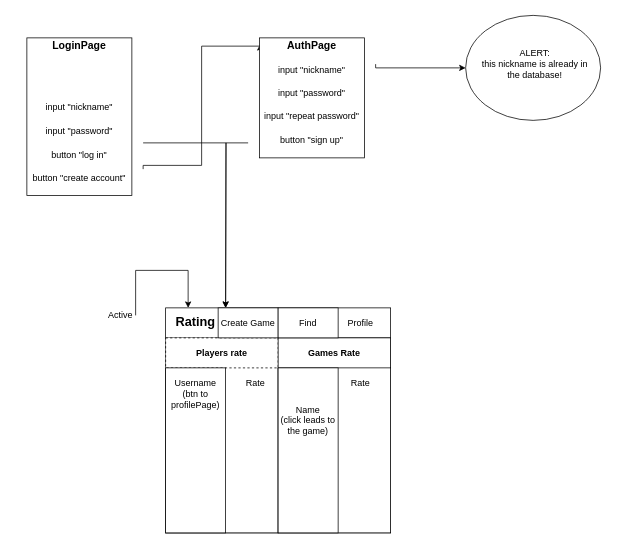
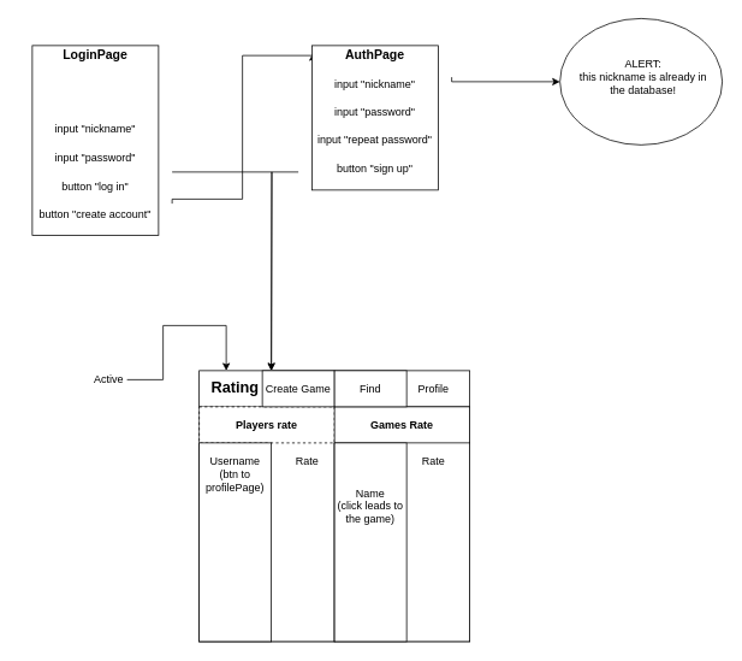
  <mxCell id="0" />
  <mxCell id="1" parent="0" />
  <mxCell id="2" value="" style="rounded=0;whiteSpace=wrap;html=1;" vertex="1" parent="1"><mxGeometry x="35" y="50" width="140" height="210" as="geometry" /></mxCell>
  <mxCell id="3" style="edgeStyle=orthogonalEdgeStyle;rounded=0;orthogonalLoop=1;jettySize=auto;html=1;exitX=1;exitY=0.75;exitDx=0;exitDy=0;entryX=0.008;entryY=0.052;entryDx=0;entryDy=0;entryPerimeter=0;" edge="1" parent="1" source="5" target="7"><mxGeometry relative="1" as="geometry"><Array as="points"><mxPoint x="190" y="220" /><mxPoint x="268" y="220" /><mxPoint x="268" y="61" /></Array></mxGeometry></mxCell>
  <mxCell id="4" style="edgeStyle=orthogonalEdgeStyle;rounded=0;orthogonalLoop=1;jettySize=auto;html=1;exitX=1;exitY=0.5;exitDx=0;exitDy=0;" edge="1" parent="1" source="5"><mxGeometry relative="1" as="geometry"><mxPoint x="300" y="410" as="targetPoint" /></mxGeometry></mxCell>
  <mxCell id="5" value="&lt;p style=&quot;line-height: 160%&quot;&gt;&lt;span&gt;input &quot;nickname&quot;&lt;/span&gt;&lt;/p&gt;&lt;p style=&quot;line-height: 160%&quot;&gt;input &quot;password&quot;&lt;/p&gt;&lt;p style=&quot;line-height: 160%&quot;&gt;button &quot;log in&quot;&lt;/p&gt;&lt;p style=&quot;line-height: 160%&quot;&gt;&lt;span&gt;button &quot;create account&quot;&lt;/span&gt;&lt;/p&gt;" style="text;html=1;strokeColor=none;fillColor=none;align=center;verticalAlign=middle;whiteSpace=wrap;rounded=0;" vertex="1" parent="1"><mxGeometry x="20" y="120" width="170" height="140" as="geometry" /></mxCell>
  <mxCell id="6" value="&lt;b&gt;&lt;font style=&quot;font-size: 14px&quot;&gt;LoginPage&lt;/font&gt;&lt;/b&gt;" style="text;html=1;strokeColor=none;fillColor=none;align=center;verticalAlign=middle;whiteSpace=wrap;rounded=0;" vertex="1" parent="1"><mxGeometry x="85" y="50" width="40" height="20" as="geometry" /></mxCell>
  <mxCell id="7" value="" style="rounded=0;whiteSpace=wrap;html=1;" vertex="1" parent="1"><mxGeometry x="345" y="50" width="140" height="160" as="geometry" /></mxCell>
  <mxCell id="8" style="edgeStyle=orthogonalEdgeStyle;rounded=0;orthogonalLoop=1;jettySize=auto;html=1;exitX=1;exitY=0;exitDx=0;exitDy=0;entryX=0;entryY=0.5;entryDx=0;entryDy=0;" edge="1" parent="1" source="10" target="12"><mxGeometry relative="1" as="geometry"><Array as="points"><mxPoint x="500" y="90" /></Array></mxGeometry></mxCell>
  <mxCell id="9" style="edgeStyle=orthogonalEdgeStyle;rounded=0;orthogonalLoop=1;jettySize=auto;html=1;exitX=0;exitY=0.75;exitDx=0;exitDy=0;" edge="1" parent="1" source="10"><mxGeometry relative="1" as="geometry"><mxPoint x="300" y="410" as="targetPoint" /></mxGeometry></mxCell>
  <mxCell id="10" value="&lt;p style=&quot;line-height: 160%&quot;&gt;&lt;span&gt;input &quot;nickname&quot;&lt;/span&gt;&lt;/p&gt;&lt;p style=&quot;line-height: 160%&quot;&gt;input &quot;password&quot;&lt;/p&gt;&lt;p style=&quot;line-height: 160%&quot;&gt;input &quot;repeat password&quot;&lt;/p&gt;&lt;p style=&quot;line-height: 160%&quot;&gt;button &quot;sign up&quot;&lt;/p&gt;&lt;p style=&quot;line-height: 160%&quot;&gt;&lt;span&gt;&amp;nbsp;&lt;/span&gt;&lt;/p&gt;" style="text;html=1;strokeColor=none;fillColor=none;align=center;verticalAlign=middle;whiteSpace=wrap;rounded=0;" vertex="1" parent="1"><mxGeometry x="330" y="85" width="170" height="140" as="geometry" /></mxCell>
  <mxCell id="11" value="&lt;b&gt;&lt;font style=&quot;font-size: 14px&quot;&gt;AuthPage&lt;/font&gt;&lt;/b&gt;" style="text;html=1;strokeColor=none;fillColor=none;align=center;verticalAlign=middle;whiteSpace=wrap;rounded=0;" vertex="1" parent="1"><mxGeometry x="395" y="50" width="40" height="20" as="geometry" /></mxCell>
  <mxCell id="12" value="" style="ellipse;whiteSpace=wrap;html=1;" vertex="1" parent="1"><mxGeometry x="620" y="20" width="180" height="140" as="geometry" /></mxCell>
  <mxCell id="13" value="ALERT:&lt;br&gt;this nickname is already in the database!" style="text;html=1;strokeColor=none;fillColor=none;align=center;verticalAlign=middle;whiteSpace=wrap;rounded=0;" vertex="1" parent="1"><mxGeometry x="640" y="50" width="145" height="70" as="geometry" /></mxCell>
  <mxCell id="14" value="" style="whiteSpace=wrap;html=1;aspect=fixed;" vertex="1" parent="1"><mxGeometry x="220" y="410" width="300" height="300" as="geometry" /></mxCell>
  <mxCell id="15" value="" style="rounded=0;whiteSpace=wrap;html=1;" vertex="1" parent="1"><mxGeometry x="220" y="450" width="150" height="260" as="geometry" /></mxCell>
  <mxCell id="16" value="" style="rounded=0;whiteSpace=wrap;html=1;" vertex="1" parent="1"><mxGeometry x="370" y="450" width="150" height="260" as="geometry" /></mxCell>
  <mxCell id="17" value="&lt;b&gt;Players rate&lt;/b&gt;" style="rounded=0;whiteSpace=wrap;html=1;dashed=1;" vertex="1" parent="1"><mxGeometry x="220" y="450" width="150" height="40" as="geometry" /></mxCell>
  <mxCell id="18" value="&lt;b&gt;Games Rate&lt;/b&gt;" style="rounded=0;whiteSpace=wrap;html=1;" vertex="1" parent="1"><mxGeometry x="370" y="450" width="150" height="40" as="geometry" /></mxCell>
  <mxCell id="19" value="" style="rounded=0;whiteSpace=wrap;html=1;" vertex="1" parent="1"><mxGeometry x="220" y="490" width="80" height="220" as="geometry" /></mxCell>
  <mxCell id="20" value="" style="rounded=0;whiteSpace=wrap;html=1;" vertex="1" parent="1"><mxGeometry x="370" y="490" width="80" height="220" as="geometry" /></mxCell>
  <mxCell id="21" value="Username&lt;br&gt;(btn to profilePage)" style="text;html=1;strokeColor=none;fillColor=none;align=center;verticalAlign=middle;whiteSpace=wrap;rounded=0;" vertex="1" parent="1"><mxGeometry x="220" y="490" width="80" height="70" as="geometry" /></mxCell>
  <mxCell id="22" value="Rate" style="text;html=1;strokeColor=none;fillColor=none;align=center;verticalAlign=middle;whiteSpace=wrap;rounded=0;" vertex="1" parent="1"><mxGeometry x="320" y="500" width="40" height="20" as="geometry" /></mxCell>
  <mxCell id="23" value="Rate" style="text;html=1;strokeColor=none;fillColor=none;align=center;verticalAlign=middle;whiteSpace=wrap;rounded=0;" vertex="1" parent="1"><mxGeometry x="460" y="500" width="40" height="20" as="geometry" /></mxCell>
  <mxCell id="24" value="Name&lt;br&gt;(click leads to the game)" style="text;html=1;strokeColor=none;fillColor=none;align=center;verticalAlign=middle;whiteSpace=wrap;rounded=0;" vertex="1" parent="1"><mxGeometry x="370" y="520" width="80" height="80" as="geometry" /></mxCell>
  <mxCell id="25" value="" style="rounded=0;whiteSpace=wrap;html=1;" vertex="1" parent="1"><mxGeometry x="290" y="410" width="80" height="40" as="geometry" /></mxCell>
  <mxCell id="26" value="&lt;b&gt;&lt;font style=&quot;font-size: 17px&quot;&gt;Rating&lt;/font&gt;&lt;/b&gt;" style="text;html=1;strokeColor=none;fillColor=none;align=center;verticalAlign=middle;whiteSpace=wrap;rounded=0;" vertex="1" parent="1"><mxGeometry x="240" y="420" width="40" height="20" as="geometry" /></mxCell>
  <mxCell id="27" style="edgeStyle=orthogonalEdgeStyle;rounded=0;orthogonalLoop=1;jettySize=auto;html=1;exitX=1;exitY=0.5;exitDx=0;exitDy=0;" edge="1" parent="1" source="28"><mxGeometry relative="1" as="geometry"><mxPoint x="250" y="410" as="targetPoint" /><Array as="points"><mxPoint x="180" y="420" /><mxPoint x="180" y="360" /><mxPoint x="250" y="360" /></Array></mxGeometry></mxCell>
- <mxCell id="28" value="Active" style="text;html=1;strokeColor=none;fillColor=none;align=center;verticalAlign=middle;whiteSpace=wrap;rounded=0;" vertex="1" parent="1"><mxGeometry x="140" y="410" width="40" height="20" as="geometry" /></mxCell>
+ <mxCell id="28" value="Active" style="text;html=1;strokeColor=none;fillColor=none;align=center;verticalAlign=middle;whiteSpace=wrap;rounded=0;" vertex="1" parent="1"><mxGeometry x="100" y="410" width="40" height="20" as="geometry" /></mxCell>
  <mxCell id="29" value="Create Game" style="text;html=1;strokeColor=none;fillColor=none;align=center;verticalAlign=middle;whiteSpace=wrap;rounded=0;" vertex="1" parent="1"><mxGeometry x="290" y="420" width="80" height="20" as="geometry" /></mxCell>
  <mxCell id="30" value="Profile" style="text;html=1;strokeColor=none;fillColor=none;align=center;verticalAlign=middle;whiteSpace=wrap;rounded=0;" vertex="1" parent="1"><mxGeometry x="440" y="420" width="80" height="20" as="geometry" /></mxCell>
  <mxCell id="31" value="" style="rounded=0;whiteSpace=wrap;html=1;" vertex="1" parent="1"><mxGeometry x="370" y="410" width="80" height="40" as="geometry" /></mxCell>
  <mxCell id="32" value="Find" style="text;html=1;strokeColor=none;fillColor=none;align=center;verticalAlign=middle;whiteSpace=wrap;rounded=0;" vertex="1" parent="1"><mxGeometry x="370" y="420" width="80" height="20" as="geometry" /></mxCell>
